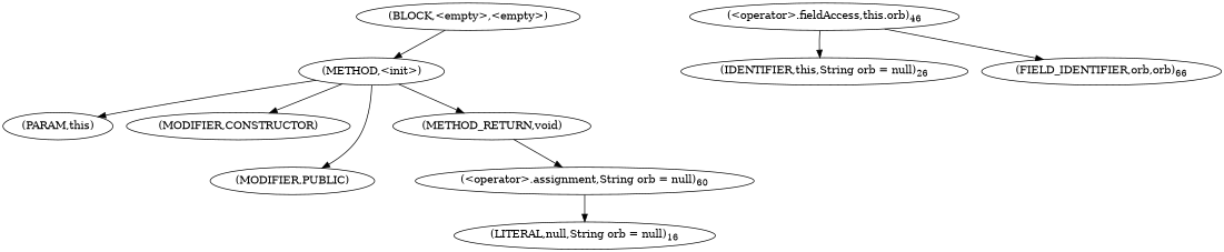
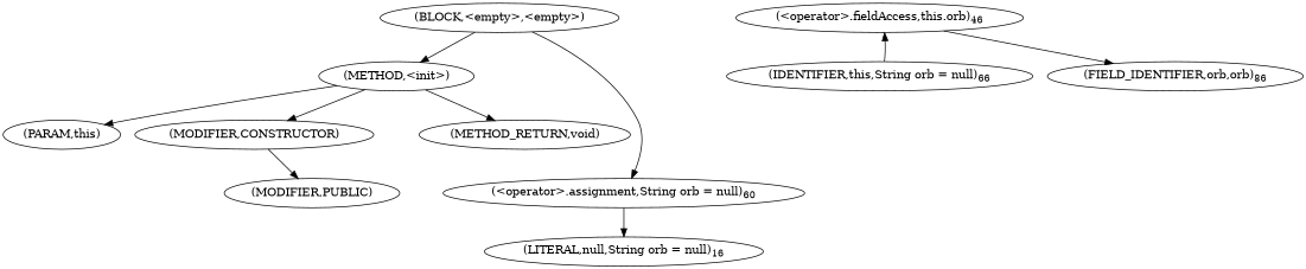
  digraph {
    n1 [label=<(METHOD,&lt;init&gt;)>]
    n2 [label=<(PARAM,this)>]
    n3 [label=<(MODIFIER,CONSTRUCTOR)>]
    n4 [label=<(MODIFIER,PUBLIC)>]
    n5 [label=<(METHOD_RETURN,void)>]
    n6 [label=<(BLOCK,&lt;empty&gt;,&lt;empty&gt;)>]
    n7 [label=<(&lt;operator&gt;.assignment,String orb = null)<SUB>60</SUB>>]
    n8 [label=<(LITERAL,null,String orb = null)<SUB>16</SUB>>]
    n9 [label=<(&lt;operator&gt;.fieldAccess,this.orb)<SUB>46</SUB>>]
-   n10 [label=<(IDENTIFIER,this,String orb = null)<SUB>26</SUB>>]
-   n11 [label=<(FIELD_IDENTIFIER,orb,orb)<SUB>66</SUB>>]
+   n10 [label=<(IDENTIFIER,this,String orb = null)<SUB>66</SUB>>]
+   n11 [label=<(FIELD_IDENTIFIER,orb,orb)<SUB>86</SUB>>]
    n1 -> n2
    n1 -> n3
-   n1 -> n4
+   n3 -> n4
    n1 -> n5
    n6 -> n1
-   n5 -> n7
+   n6 -> n7
    n7 -> n8
-   n9 -> n10
+   n10 -> n9
    n9 -> n11
  }
